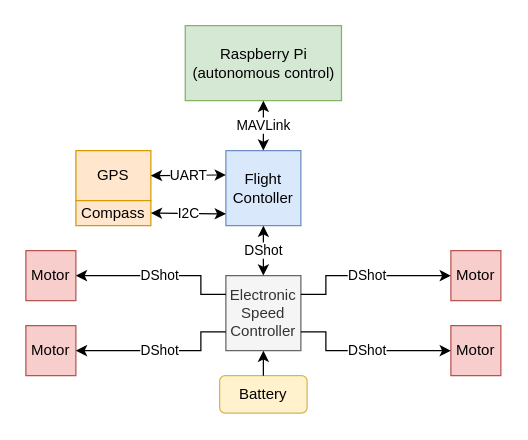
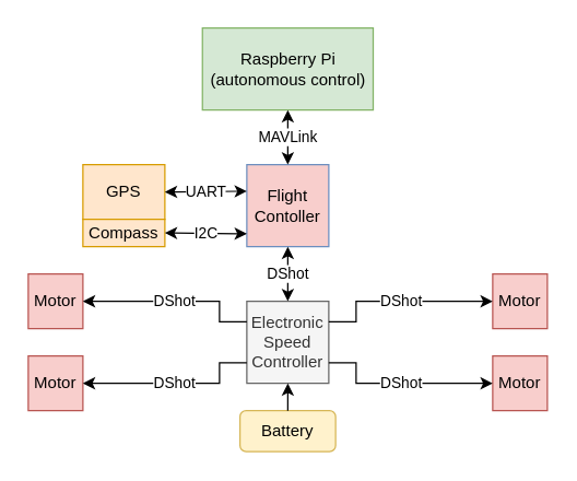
  <mxCell id="0" />
  <mxCell id="1" parent="0" />
- <mxCell id="2" value="Flight Contoller" style="whiteSpace=wrap;html=1;aspect=fixed;fillColor=#dae8fc;strokeColor=#6c8ebf;" parent="1" vertex="1"><mxGeometry x="180" y="120" width="60" height="60" as="geometry" /></mxCell>
+ <mxCell id="2" value="Flight Contoller" style="whiteSpace=wrap;html=1;aspect=fixed;fillColor=#f8cecc;strokeColor=#6c8ebf;" parent="1" vertex="1"><mxGeometry x="180" y="120" width="60" height="60" as="geometry" /></mxCell>
  <mxCell id="3" value="Electronic Speed Controller" style="whiteSpace=wrap;html=1;aspect=fixed;fillColor=#f5f5f5;fontColor=#333333;strokeColor=#666666;" parent="1" vertex="1"><mxGeometry x="180" y="220" width="60" height="60" as="geometry" /></mxCell>
  <mxCell id="4" value="Raspberry Pi (autonomous control)" style="rounded=0;whiteSpace=wrap;html=1;strokeColor=#82b366;fillColor=#d5e8d4;" parent="1" vertex="1"><mxGeometry x="147.5" y="20" width="125" height="60" as="geometry" /></mxCell>
  <mxCell id="5" value="Motor" style="whiteSpace=wrap;html=1;aspect=fixed;fillColor=#f8cecc;strokeColor=#b85450;" parent="1" vertex="1"><mxGeometry x="20" y="200" width="40" height="40" as="geometry" /></mxCell>
  <mxCell id="6" value="Motor" style="whiteSpace=wrap;html=1;aspect=fixed;fillColor=#f8cecc;strokeColor=#b85450;" parent="1" vertex="1"><mxGeometry x="20" y="260" width="40" height="40" as="geometry" /></mxCell>
  <mxCell id="7" value="Motor" style="whiteSpace=wrap;html=1;aspect=fixed;fillColor=#f8cecc;strokeColor=#b85450;" parent="1" vertex="1"><mxGeometry x="360" y="200" width="40" height="40" as="geometry" /></mxCell>
  <mxCell id="8" value="Motor" style="whiteSpace=wrap;html=1;aspect=fixed;fillColor=#f8cecc;strokeColor=#b85450;" parent="1" vertex="1"><mxGeometry x="360" y="260" width="40" height="40" as="geometry" /></mxCell>
  <mxCell id="9" value="DShot" style="endArrow=classic;html=1;rounded=0;exitX=0;exitY=0.25;exitDx=0;exitDy=0;entryX=1;entryY=0.5;entryDx=0;entryDy=0;" parent="1" source="3" target="5" edge="1"><mxGeometry width="50" height="50" relative="1" as="geometry"><mxPoint x="200" y="130" as="sourcePoint" /><mxPoint x="250" y="80" as="targetPoint" /><Array as="points"><mxPoint x="160" y="235" /><mxPoint x="160" y="220" /></Array></mxGeometry></mxCell>
  <mxCell id="10" value="DShot" style="endArrow=classic;html=1;rounded=0;exitX=0;exitY=0.75;exitDx=0;exitDy=0;entryX=1;entryY=0.5;entryDx=0;entryDy=0;" parent="1" source="3" target="6" edge="1"><mxGeometry width="50" height="50" relative="1" as="geometry"><mxPoint x="190" y="340" as="sourcePoint" /><mxPoint x="240" y="290" as="targetPoint" /><Array as="points"><mxPoint x="160" y="265" /><mxPoint x="160" y="280" /></Array></mxGeometry></mxCell>
  <mxCell id="11" value="DShot" style="endArrow=classic;html=1;rounded=0;exitX=1;exitY=0.25;exitDx=0;exitDy=0;entryX=0;entryY=0.5;entryDx=0;entryDy=0;" parent="1" source="3" target="7" edge="1"><mxGeometry width="50" height="50" relative="1" as="geometry"><mxPoint x="190" y="340" as="sourcePoint" /><mxPoint x="240" y="290" as="targetPoint" /><Array as="points"><mxPoint x="260" y="235" /><mxPoint x="260" y="220" /></Array></mxGeometry></mxCell>
  <mxCell id="12" value="DShot" style="endArrow=classic;html=1;rounded=0;exitX=1;exitY=0.75;exitDx=0;exitDy=0;entryX=0;entryY=0.5;entryDx=0;entryDy=0;" parent="1" source="3" target="8" edge="1"><mxGeometry width="50" height="50" relative="1" as="geometry"><mxPoint x="190" y="340" as="sourcePoint" /><mxPoint x="240" y="290" as="targetPoint" /><Array as="points"><mxPoint x="260" y="265" /><mxPoint x="260" y="280" /></Array></mxGeometry></mxCell>
  <mxCell id="13" value="GPS" style="rounded=0;whiteSpace=wrap;html=1;fillColor=#ffe6cc;strokeColor=#d79b00;" parent="1" vertex="1"><mxGeometry x="60" y="120" width="60" height="40" as="geometry" /></mxCell>
  <mxCell id="14" value="Compass" style="rounded=0;whiteSpace=wrap;html=1;fillColor=#ffe6cc;strokeColor=#d79b00;" parent="1" vertex="1"><mxGeometry x="60" y="160" width="60" height="20" as="geometry" /></mxCell>
  <mxCell id="15" value="UART" style="endArrow=classic;startArrow=classic;html=1;rounded=0;entryX=0;entryY=0.324;entryDx=0;entryDy=0;exitX=1;exitY=0.5;exitDx=0;exitDy=0;entryPerimeter=0;" parent="1" source="13" target="2" edge="1"><mxGeometry width="50" height="50" relative="1" as="geometry"><mxPoint x="190" y="270" as="sourcePoint" /><mxPoint x="240" y="220" as="targetPoint" /></mxGeometry></mxCell>
  <mxCell id="16" value="I2C" style="endArrow=classic;startArrow=classic;html=1;rounded=0;exitX=1;exitY=0.5;exitDx=0;exitDy=0;entryX=0;entryY=0.843;entryDx=0;entryDy=0;entryPerimeter=0;" parent="1" source="14" target="2" edge="1"><mxGeometry width="50" height="50" relative="1" as="geometry"><mxPoint x="230" y="250" as="sourcePoint" /><mxPoint x="280" y="200" as="targetPoint" /></mxGeometry></mxCell>
  <mxCell id="17" value="MAVLink" style="endArrow=classic;startArrow=classic;html=1;rounded=0;entryX=0.5;entryY=0;entryDx=0;entryDy=0;exitX=0.5;exitY=1;exitDx=0;exitDy=0;" parent="1" source="4" target="2" edge="1"><mxGeometry width="50" height="50" relative="1" as="geometry"><mxPoint x="220" y="250" as="sourcePoint" /><mxPoint x="270" y="200" as="targetPoint" /></mxGeometry></mxCell>
  <mxCell id="18" value="DShot" style="endArrow=classic;startArrow=classic;html=1;rounded=0;exitX=0.5;exitY=0;exitDx=0;exitDy=0;entryX=0.5;entryY=1;entryDx=0;entryDy=0;" parent="1" source="3" target="2" edge="1"><mxGeometry width="50" height="50" relative="1" as="geometry"><mxPoint x="220" y="220" as="sourcePoint" /><mxPoint x="270" y="170" as="targetPoint" /><mxPoint as="offset" /></mxGeometry></mxCell>
  <mxCell id="19" value="Battery" style="rounded=1;whiteSpace=wrap;html=1;fillColor=#fff2cc;strokeColor=#d6b656;" parent="1" vertex="1"><mxGeometry x="175" y="300" width="70" height="30" as="geometry" /></mxCell>
  <mxCell id="20" value="" style="endArrow=classic;html=1;rounded=0;exitX=0.5;exitY=0;exitDx=0;exitDy=0;entryX=0.5;entryY=1;entryDx=0;entryDy=0;" parent="1" source="19" target="3" edge="1"><mxGeometry width="50" height="50" relative="1" as="geometry"><mxPoint x="220" y="230" as="sourcePoint" /><mxPoint x="270" y="180" as="targetPoint" /></mxGeometry></mxCell>
